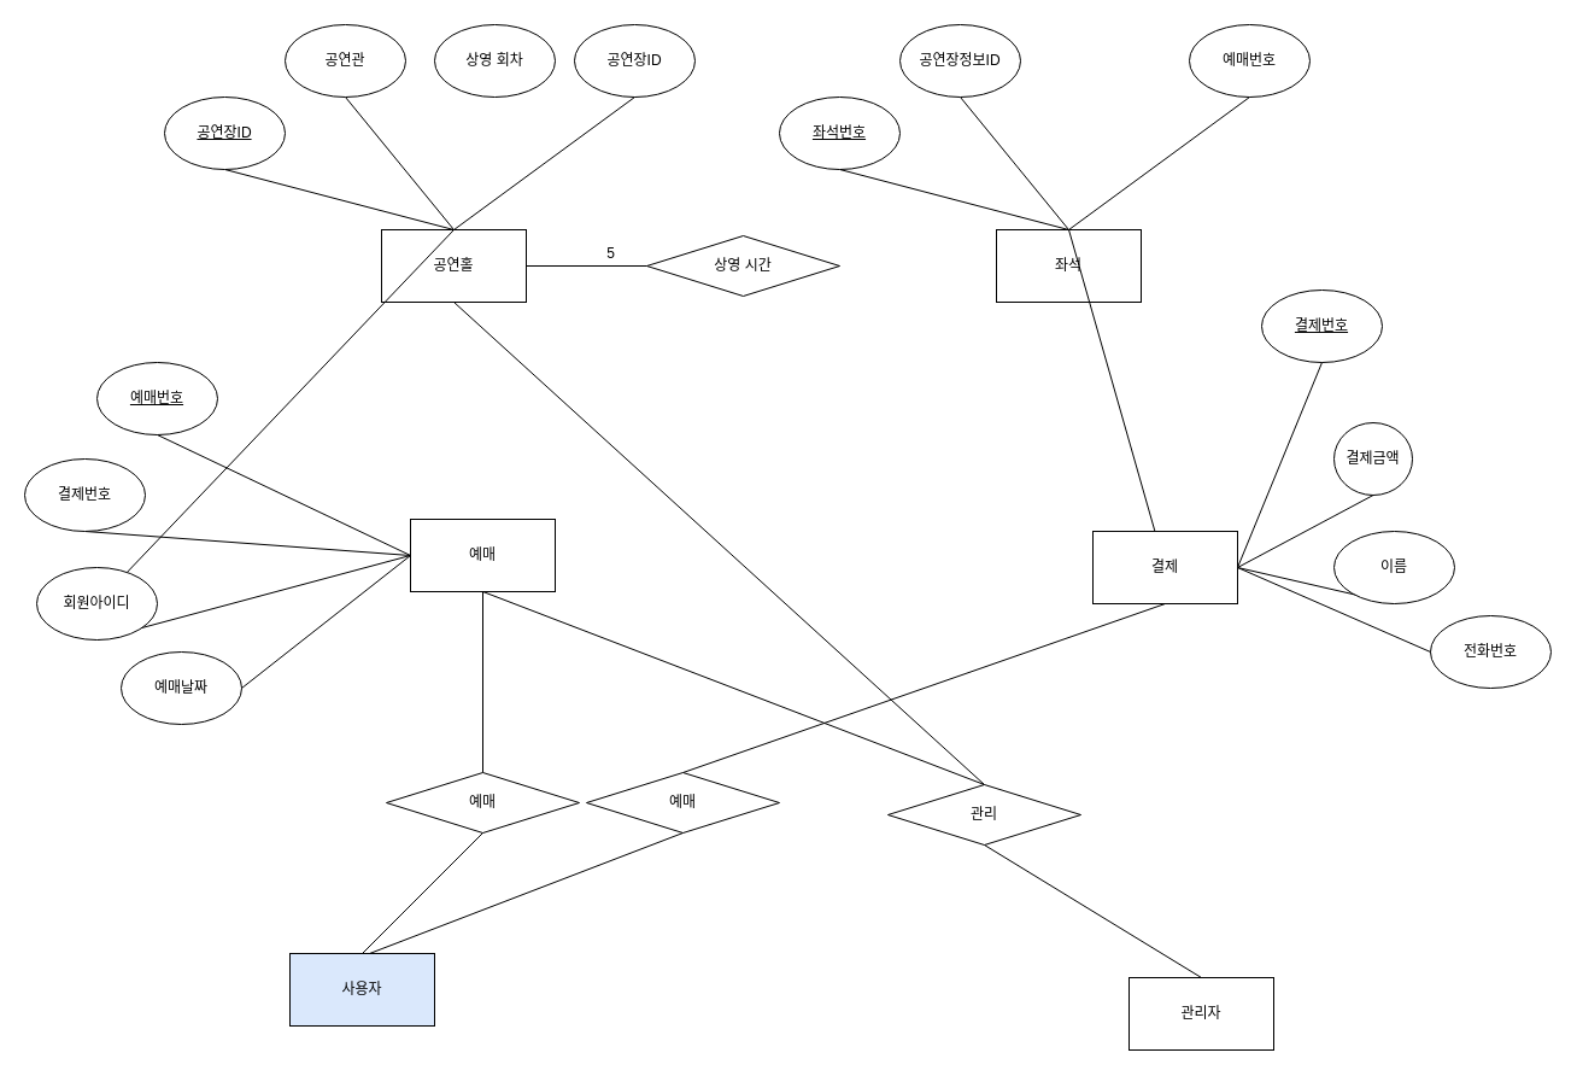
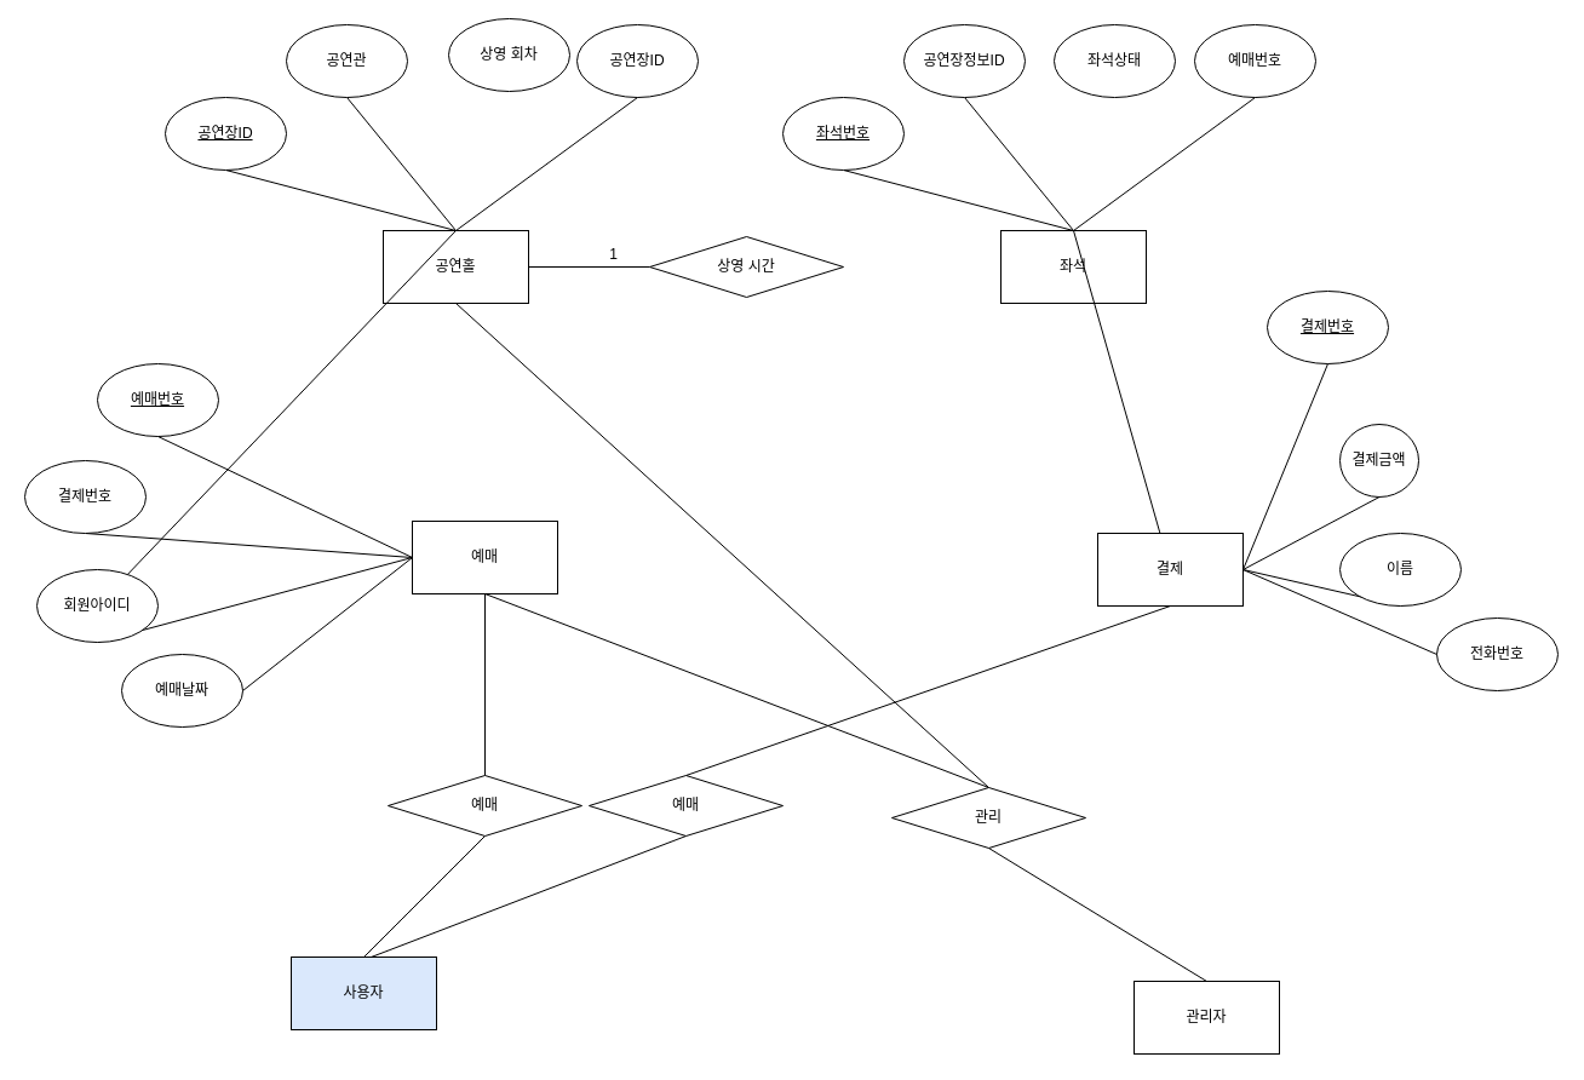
  <mxCell id="0" />
  <mxCell id="1" parent="0" />
  <mxCell id="2" value="공연홀" style="rounded=0;whiteSpace=wrap;html=1;" parent="1" vertex="1"><mxGeometry x="316" y="190" width="120" height="60" as="geometry" /></mxCell>
  <mxCell id="3" value="" style="endArrow=none;html=1;rounded=0;exitX=0.5;exitY=0;exitDx=0;exitDy=0;" parent="1" source="2" target="23" edge="1"><mxGeometry width="50" height="50" relative="1" as="geometry"><mxPoint x="406" y="120" as="sourcePoint" /><mxPoint x="486" y="140" as="targetPoint" /></mxGeometry></mxCell>
  <mxCell id="4" value="" style="endArrow=none;html=1;rounded=0;exitX=0.5;exitY=1;exitDx=0;exitDy=0;" parent="1" source="6" edge="1"><mxGeometry width="50" height="50" relative="1" as="geometry"><mxPoint x="376" y="150" as="sourcePoint" /><mxPoint x="376" y="190" as="targetPoint" /></mxGeometry></mxCell>
  <mxCell id="5" value="" style="endArrow=none;html=1;rounded=0;exitX=0.5;exitY=1;exitDx=0;exitDy=0;" parent="1" source="8" edge="1"><mxGeometry width="50" height="50" relative="1" as="geometry"><mxPoint x="206" y="130" as="sourcePoint" /><mxPoint x="376" y="190" as="targetPoint" /></mxGeometry></mxCell>
  <mxCell id="6" value="공연관" style="ellipse;whiteSpace=wrap;html=1;" parent="1" vertex="1"><mxGeometry x="236" y="20" width="100" height="60" as="geometry" /></mxCell>
- <mxCell id="7" value="상영 회차" style="ellipse;whiteSpace=wrap;html=1;" parent="1" vertex="1"><mxGeometry x="360" y="20" width="100" height="60" as="geometry" /></mxCell>
+ <mxCell id="7" value="상영 회차" style="ellipse;whiteSpace=wrap;html=1;" parent="1" vertex="1"><mxGeometry x="370" y="15" width="100" height="60" as="geometry" /></mxCell>
  <mxCell id="8" value="&lt;u&gt;공연장ID&lt;/u&gt;" style="ellipse;whiteSpace=wrap;html=1;" parent="1" vertex="1"><mxGeometry x="136" y="80" width="100" height="60" as="geometry" /></mxCell>
  <mxCell id="9" value="공연장ID" style="ellipse;whiteSpace=wrap;html=1;" parent="1" vertex="1"><mxGeometry x="476" y="20" width="100" height="60" as="geometry" /></mxCell>
  <mxCell id="10" value="" style="endArrow=none;html=1;rounded=0;exitX=0.5;exitY=0;exitDx=0;exitDy=0;entryX=0.5;entryY=1;entryDx=0;entryDy=0;" parent="1" source="2" target="9" edge="1"><mxGeometry width="50" height="50" relative="1" as="geometry"><mxPoint x="386" y="200" as="sourcePoint" /><mxPoint x="420" y="90" as="targetPoint" /></mxGeometry></mxCell>
  <mxCell id="11" value="좌석" style="rounded=0;whiteSpace=wrap;html=1;" parent="1" vertex="1"><mxGeometry x="826" y="190" width="120" height="60" as="geometry" /></mxCell>
  <mxCell id="12" value="" style="endArrow=none;html=1;rounded=0;exitX=0.5;exitY=0;exitDx=0;exitDy=0;" parent="1" source="11" target="29" edge="1"><mxGeometry width="50" height="50" relative="1" as="geometry"><mxPoint x="916" y="120" as="sourcePoint" /><mxPoint x="996" y="140" as="targetPoint" /></mxGeometry></mxCell>
  <mxCell id="13" value="" style="endArrow=none;html=1;rounded=0;exitX=0.5;exitY=1;exitDx=0;exitDy=0;" parent="1" source="15" edge="1"><mxGeometry width="50" height="50" relative="1" as="geometry"><mxPoint x="886" y="150" as="sourcePoint" /><mxPoint x="886" y="190" as="targetPoint" /></mxGeometry></mxCell>
  <mxCell id="14" value="" style="endArrow=none;html=1;rounded=0;exitX=0.5;exitY=1;exitDx=0;exitDy=0;" parent="1" source="17" edge="1"><mxGeometry width="50" height="50" relative="1" as="geometry"><mxPoint x="716" y="130" as="sourcePoint" /><mxPoint x="886" y="190" as="targetPoint" /></mxGeometry></mxCell>
  <mxCell id="15" value="공연장정보ID" style="ellipse;whiteSpace=wrap;html=1;" parent="1" vertex="1"><mxGeometry x="746" y="20" width="100" height="60" as="geometry" /></mxCell>
+ <mxCell id="16" value="좌석상태" style="ellipse;whiteSpace=wrap;html=1;" parent="1" vertex="1"><mxGeometry x="870" y="20" width="100" height="60" as="geometry" /></mxCell>
  <mxCell id="17" value="&lt;u&gt;좌석번호&lt;/u&gt;" style="ellipse;whiteSpace=wrap;html=1;" parent="1" vertex="1"><mxGeometry x="646" y="80" width="100" height="60" as="geometry" /></mxCell>
  <mxCell id="18" value="예매번호" style="ellipse;whiteSpace=wrap;html=1;" parent="1" vertex="1"><mxGeometry x="986" y="20" width="100" height="60" as="geometry" /></mxCell>
  <mxCell id="19" value="" style="endArrow=none;html=1;rounded=0;exitX=0.5;exitY=0;exitDx=0;exitDy=0;entryX=0.5;entryY=1;entryDx=0;entryDy=0;" parent="1" source="11" target="18" edge="1"><mxGeometry width="50" height="50" relative="1" as="geometry"><mxPoint x="896" y="200" as="sourcePoint" /><mxPoint x="930" y="90" as="targetPoint" /></mxGeometry></mxCell>
  <mxCell id="20" value="예매" style="rounded=0;whiteSpace=wrap;html=1;" parent="1" vertex="1"><mxGeometry x="340" y="430" width="120" height="60" as="geometry" /></mxCell>
  <mxCell id="21" value="" style="endArrow=none;html=1;rounded=0;entryX=0.5;entryY=1;entryDx=0;entryDy=0;" parent="1" target="24" edge="1"><mxGeometry width="50" height="50" relative="1" as="geometry"><mxPoint x="340" y="460" as="sourcePoint" /><mxPoint x="284" y="440" as="targetPoint" /></mxGeometry></mxCell>
  <mxCell id="22" value="" style="endArrow=none;html=1;rounded=0;exitX=0.5;exitY=1;exitDx=0;exitDy=0;" parent="1" source="23" edge="1"><mxGeometry width="50" height="50" relative="1" as="geometry"><mxPoint x="174" y="450" as="sourcePoint" /><mxPoint x="340" y="460" as="targetPoint" /></mxGeometry></mxCell>
  <mxCell id="23" value="회원아이디" style="ellipse;whiteSpace=wrap;html=1;" parent="1" vertex="1"><mxGeometry x="30" y="470" width="100" height="60" as="geometry" /></mxCell>
  <mxCell id="24" value="결제번호" style="ellipse;whiteSpace=wrap;html=1;" parent="1" vertex="1"><mxGeometry x="20" y="380" width="100" height="60" as="geometry" /></mxCell>
  <mxCell id="25" value="예매날짜" style="ellipse;whiteSpace=wrap;html=1;" parent="1" vertex="1"><mxGeometry x="100" y="540" width="100" height="60" as="geometry" /></mxCell>
  <mxCell id="26" value="&lt;u&gt;예매번호&lt;/u&gt;" style="ellipse;whiteSpace=wrap;html=1;" parent="1" vertex="1"><mxGeometry x="80" y="300" width="100" height="60" as="geometry" /></mxCell>
  <mxCell id="27" value="" style="endArrow=none;html=1;rounded=0;exitX=0;exitY=0.5;exitDx=0;exitDy=0;entryX=0.5;entryY=1;entryDx=0;entryDy=0;" parent="1" source="20" target="26" edge="1"><mxGeometry width="50" height="50" relative="1" as="geometry"><mxPoint x="174" y="490" as="sourcePoint" /><mxPoint x="218" y="390" as="targetPoint" /></mxGeometry></mxCell>
  <mxCell id="28" value="" style="endArrow=none;html=1;rounded=0;exitX=1;exitY=0.5;exitDx=0;exitDy=0;entryX=0;entryY=0.5;entryDx=0;entryDy=0;" parent="1" source="25" target="20" edge="1"><mxGeometry width="50" height="50" relative="1" as="geometry"><mxPoint x="190" y="360" as="sourcePoint" /><mxPoint x="280" y="470" as="targetPoint" /></mxGeometry></mxCell>
  <mxCell id="29" value="결제" style="rounded=0;whiteSpace=wrap;html=1;" parent="1" vertex="1"><mxGeometry x="906" y="440" width="120" height="60" as="geometry" /></mxCell>
  <mxCell id="30" value="" style="endArrow=none;html=1;rounded=0;entryX=0.5;entryY=1;entryDx=0;entryDy=0;" parent="1" target="33" edge="1"><mxGeometry width="50" height="50" relative="1" as="geometry"><mxPoint x="1026" y="470" as="sourcePoint" /><mxPoint x="1370" y="410" as="targetPoint" /></mxGeometry></mxCell>
  <mxCell id="31" value="" style="endArrow=none;html=1;rounded=0;exitX=0.5;exitY=1;exitDx=0;exitDy=0;" parent="1" source="32" edge="1"><mxGeometry width="50" height="50" relative="1" as="geometry"><mxPoint x="1260" y="420" as="sourcePoint" /><mxPoint x="1026" y="470" as="targetPoint" /></mxGeometry></mxCell>
  <mxCell id="32" value="이름" style="ellipse;whiteSpace=wrap;html=1;" parent="1" vertex="1"><mxGeometry x="1106" y="440" width="100" height="60" as="geometry" /></mxCell>
  <mxCell id="33" value="결제금액" style="ellipse;whiteSpace=wrap;html=1;" parent="1" vertex="1"><mxGeometry x="1106" y="350" width="65" height="60" as="geometry" /></mxCell>
  <mxCell id="34" value="전화번호" style="ellipse;whiteSpace=wrap;html=1;" parent="1" vertex="1"><mxGeometry x="1186" y="510" width="100" height="60" as="geometry" /></mxCell>
  <mxCell id="35" value="&lt;u&gt;결제번호&lt;/u&gt;" style="ellipse;whiteSpace=wrap;html=1;" parent="1" vertex="1"><mxGeometry x="1046" y="240" width="100" height="60" as="geometry" /></mxCell>
  <mxCell id="36" value="" style="endArrow=none;html=1;rounded=0;entryX=0.5;entryY=1;entryDx=0;entryDy=0;" parent="1" target="35" edge="1"><mxGeometry width="50" height="50" relative="1" as="geometry"><mxPoint x="1026" y="470" as="sourcePoint" /><mxPoint x="1304" y="360" as="targetPoint" /></mxGeometry></mxCell>
  <mxCell id="37" value="" style="endArrow=none;html=1;rounded=0;exitX=0;exitY=0.5;exitDx=0;exitDy=0;" parent="1" source="34" edge="1"><mxGeometry width="50" height="50" relative="1" as="geometry"><mxPoint x="1276" y="330" as="sourcePoint" /><mxPoint x="1026" y="470" as="targetPoint" /></mxGeometry></mxCell>
  <mxCell id="38" value="상영 시간" style="rhombus;whiteSpace=wrap;html=1;" parent="1" vertex="1"><mxGeometry x="536" y="195" width="160" height="50" as="geometry" /></mxCell>
  <mxCell id="39" value="" style="endArrow=none;html=1;rounded=0;entryX=1;entryY=0.5;entryDx=0;entryDy=0;exitX=0;exitY=0.5;exitDx=0;exitDy=0;" parent="1" source="38" target="2" edge="1"><mxGeometry width="50" height="50" relative="1" as="geometry"><mxPoint x="836" y="230" as="sourcePoint" /><mxPoint x="706" y="230" as="targetPoint" /></mxGeometry></mxCell>
  <mxCell id="40" value="사용자" style="rounded=0;whiteSpace=wrap;html=1;fillColor=#dae8fc;" parent="1" vertex="1"><mxGeometry x="240" y="790" width="120" height="60" as="geometry" /></mxCell>
  <mxCell id="41" value="예매" style="rhombus;whiteSpace=wrap;html=1;" parent="1" vertex="1"><mxGeometry x="320" y="640" width="160" height="50" as="geometry" /></mxCell>
- <mxCell id="42" value="5" style="text;html=1;align=center;verticalAlign=middle;resizable=0;points=[];autosize=1;strokeColor=none;fillColor=none;" parent="1" vertex="1"><mxGeometry x="491" y="195" width="30" height="30" as="geometry" /></mxCell>
+ <mxCell id="42" value="1" style="text;html=1;align=center;verticalAlign=middle;resizable=0;points=[];autosize=1;strokeColor=none;fillColor=none;" parent="1" vertex="1"><mxGeometry x="491" y="195" width="30" height="30" as="geometry" /></mxCell>
  <mxCell id="43" value="" style="endArrow=none;html=1;rounded=0;entryX=0.5;entryY=1;entryDx=0;entryDy=0;exitX=0.5;exitY=0;exitDx=0;exitDy=0;" parent="1" source="41" target="20" edge="1"><mxGeometry width="50" height="50" relative="1" as="geometry"><mxPoint x="496" y="550" as="sourcePoint" /><mxPoint x="546" y="500" as="targetPoint" /></mxGeometry></mxCell>
  <mxCell id="44" value="" style="endArrow=none;html=1;rounded=0;entryX=0.5;entryY=1;entryDx=0;entryDy=0;exitX=0.5;exitY=0;exitDx=0;exitDy=0;" parent="1" source="40" target="41" edge="1"><mxGeometry width="50" height="50" relative="1" as="geometry"><mxPoint x="410" y="650" as="sourcePoint" /><mxPoint x="410" y="500" as="targetPoint" /></mxGeometry></mxCell>
  <mxCell id="45" value="예매" style="rhombus;whiteSpace=wrap;html=1;" parent="1" vertex="1"><mxGeometry x="486" y="640" width="160" height="50" as="geometry" /></mxCell>
  <mxCell id="46" value="" style="endArrow=none;html=1;rounded=0;entryX=0.5;entryY=1;entryDx=0;entryDy=0;exitX=0.5;exitY=0;exitDx=0;exitDy=0;" parent="1" source="45" target="29" edge="1"><mxGeometry width="50" height="50" relative="1" as="geometry"><mxPoint x="662" y="550" as="sourcePoint" /><mxPoint x="566" y="490" as="targetPoint" /></mxGeometry></mxCell>
  <mxCell id="47" value="" style="endArrow=none;html=1;rounded=0;entryX=0.5;entryY=1;entryDx=0;entryDy=0;" parent="1" target="45" edge="1"><mxGeometry width="50" height="50" relative="1" as="geometry"><mxPoint x="306" y="790" as="sourcePoint" /><mxPoint x="576" y="500" as="targetPoint" /></mxGeometry></mxCell>
  <mxCell id="48" value="관리자" style="rounded=0;whiteSpace=wrap;html=1;" parent="1" vertex="1"><mxGeometry x="936" y="810" width="120" height="60" as="geometry" /></mxCell>
  <mxCell id="49" value="관리" style="rhombus;whiteSpace=wrap;html=1;" parent="1" vertex="1"><mxGeometry x="736" y="650" width="160" height="50" as="geometry" /></mxCell>
  <mxCell id="50" value="" style="endArrow=none;html=1;rounded=0;exitX=0.5;exitY=0;exitDx=0;exitDy=0;entryX=0.5;entryY=1;entryDx=0;entryDy=0;" parent="1" source="49" target="20" edge="1"><mxGeometry width="50" height="50" relative="1" as="geometry"><mxPoint x="912" y="560" as="sourcePoint" /><mxPoint x="396" y="490" as="targetPoint" /></mxGeometry></mxCell>
  <mxCell id="51" value="" style="endArrow=none;html=1;rounded=0;entryX=0.5;entryY=1;entryDx=0;entryDy=0;exitX=0.5;exitY=0;exitDx=0;exitDy=0;" parent="1" source="48" target="49" edge="1"><mxGeometry width="50" height="50" relative="1" as="geometry"><mxPoint x="826" y="660" as="sourcePoint" /><mxPoint x="826" y="510" as="targetPoint" /></mxGeometry></mxCell>
  <mxCell id="52" value="" style="endArrow=none;html=1;rounded=0;exitX=0.5;exitY=0;exitDx=0;exitDy=0;entryX=0.5;entryY=1;entryDx=0;entryDy=0;" parent="1" source="49" target="2" edge="1"><mxGeometry width="50" height="50" relative="1" as="geometry"><mxPoint x="826" y="660" as="sourcePoint" /><mxPoint x="410" y="500" as="targetPoint" /></mxGeometry></mxCell>
